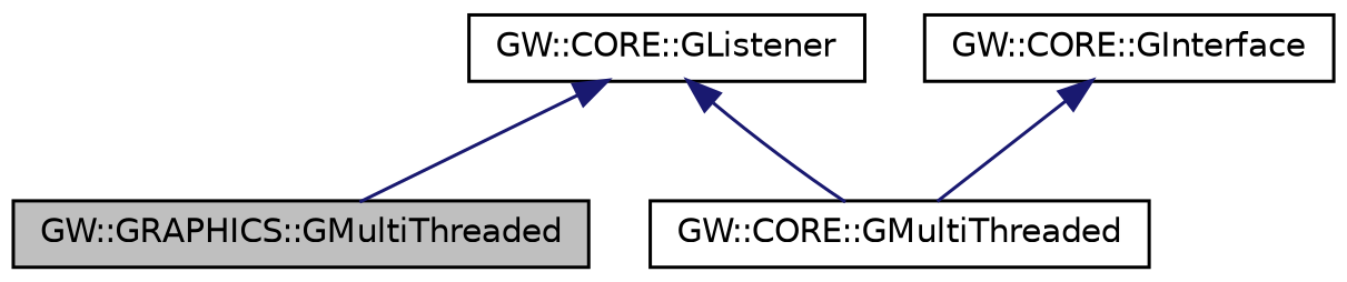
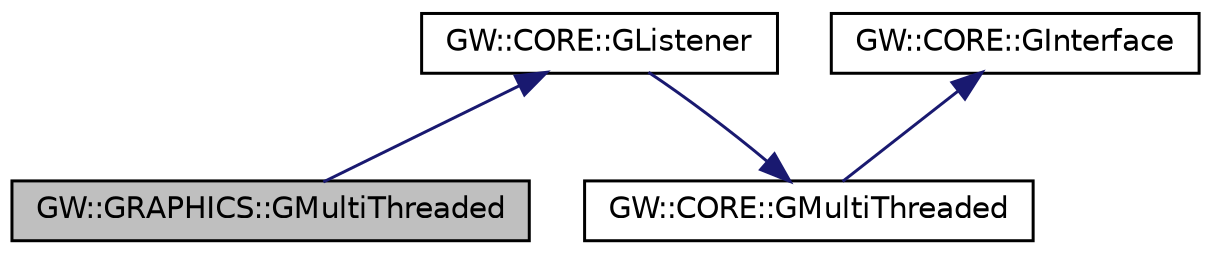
  digraph {
    node [color=black fillcolor=white fontname=Helvetica fontsize=10 shape=record style=filled]
    edge [color=midnightblue dir=back fontname=Helvetica fontsize=10 labelfontname=Helvetica labelfontsize=10 style=solid]
    n1 [fillcolor=grey75 fontcolor=black height=0.2 label="GW::GRAPHICS::GMultiThreaded" width=0.4]
    n2 [height=0.2 label="GW::CORE::GListener" width=0.4]
    n3 [height=0.2 label="GW::CORE::GMultiThreaded" width=0.4]
    n4 [height=0.2 label="GW::CORE::GInterface" width=0.4]
    n2 -> n1
-   n2 -> n3
+   n3 -> n2
    n4 -> n3
  }
